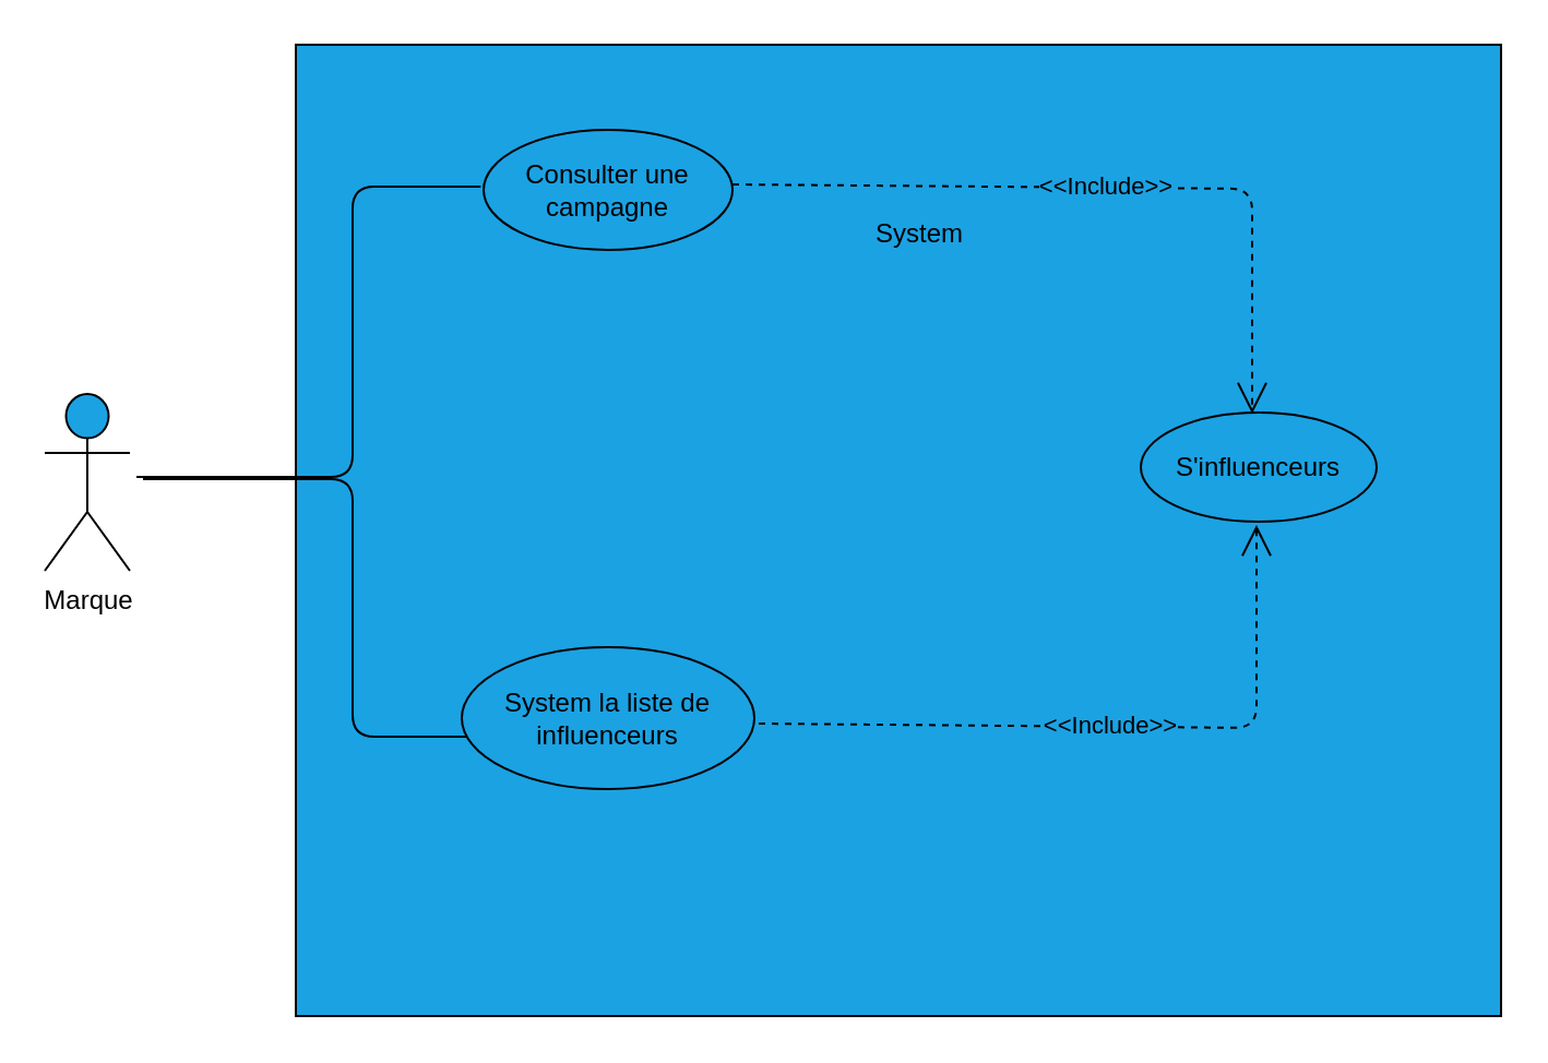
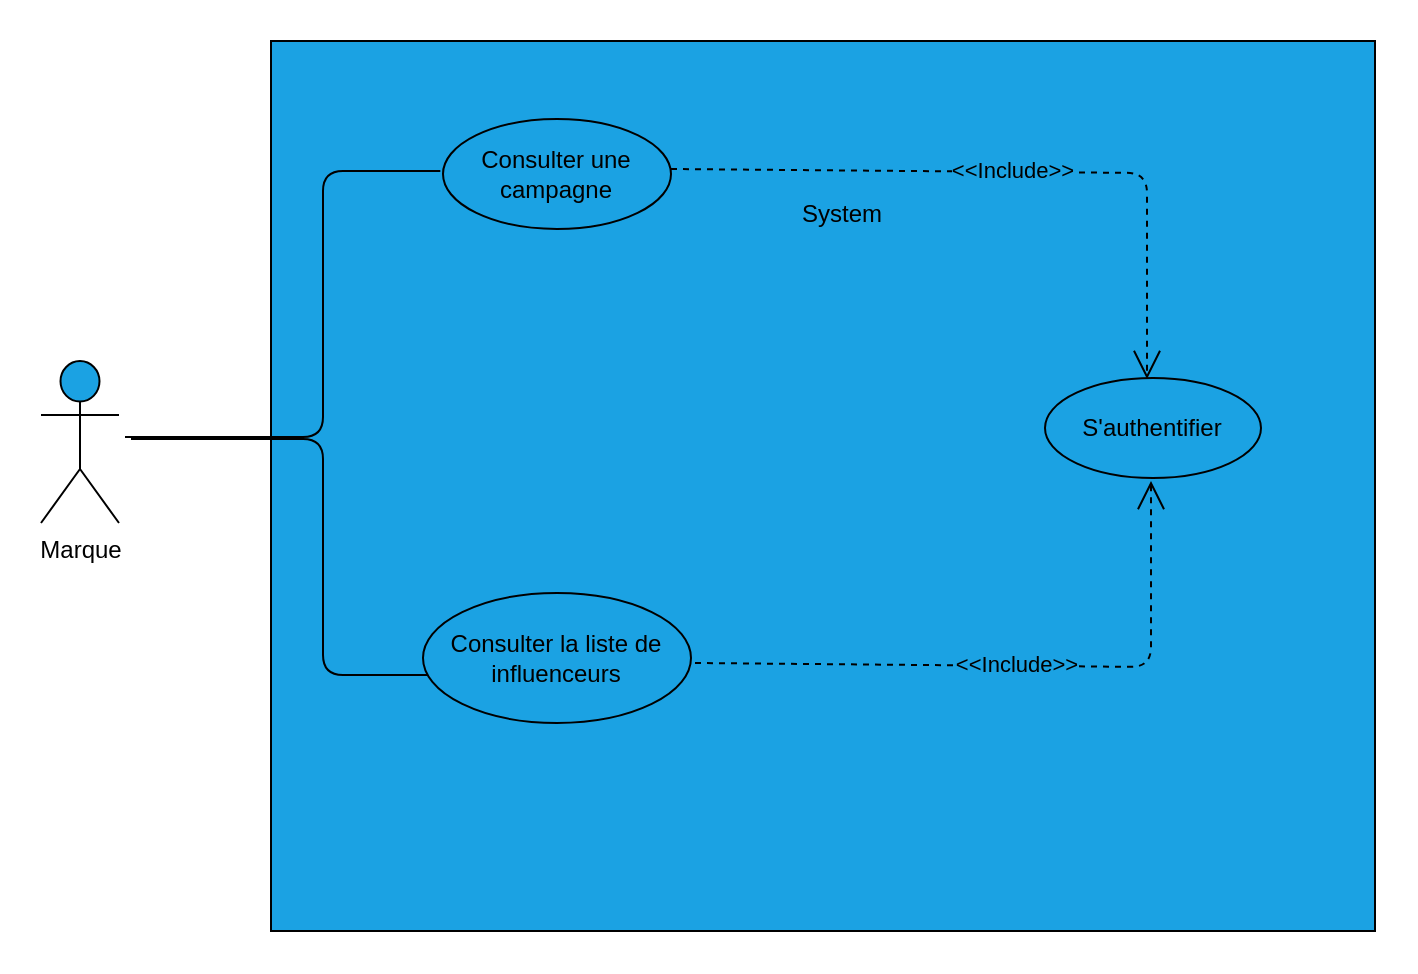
  <mxCell id="0" />
  <mxCell id="1" parent="0" />
  <mxCell id="2" value="Marque" style="shape=umlActor;verticalLabelPosition=bottom;verticalAlign=top;html=1;outlineConnect=0;strokeColor=#000000;fillColor=#1BA2E3;fontColor=#000000;" vertex="1" parent="1"><mxGeometry x="20" y="180" width="39" height="81" as="geometry" /></mxCell>
  <mxCell id="3" value="" style="rounded=0;whiteSpace=wrap;html=1;strokeColor=#000000;fontColor=#000000;fillColor=#1BA2E3;" vertex="1" parent="1"><mxGeometry x="135" y="20" width="552" height="445" as="geometry" /></mxCell>
  <mxCell id="4" value="System" style="rounded=0;whiteSpace=wrap;html=1;strokeColor=none;fontColor=#000000;fillColor=#1BA2E3;" vertex="1" parent="1"><mxGeometry x="393" y="94" width="56" height="25" as="geometry" /></mxCell>
  <mxCell id="5" value="" style="endArrow=none;html=1;fontColor=#000000;entryX=-0.003;entryY=0.382;entryDx=0;entryDy=0;entryPerimeter=0;strokeColor=#000000;" edge="1" parent="1"><mxGeometry width="50" height="50" relative="1" as="geometry"><mxPoint x="62" y="218" as="sourcePoint" /><mxPoint x="219.658" y="85.01" as="targetPoint" /><Array as="points"><mxPoint x="161" y="218" /><mxPoint x="161" y="85" /></Array></mxGeometry></mxCell>
  <mxCell id="6" value="" style="endArrow=none;html=1;strokeColor=#000000;fontColor=#000000;" edge="1" parent="1"><mxGeometry width="50" height="50" relative="1" as="geometry"><mxPoint x="65" y="219" as="sourcePoint" /><mxPoint x="219" y="337" as="targetPoint" /><Array as="points"><mxPoint x="161" y="219" /><mxPoint x="161" y="337" /></Array></mxGeometry></mxCell>
- <mxCell id="7" value="S'influenceurs" style="ellipse;whiteSpace=wrap;html=1;strokeColor=#000000;fontColor=#000000;fillColor=#1BA2E3;" vertex="1" parent="1"><mxGeometry x="522" y="188.5" width="108" height="50" as="geometry" /></mxCell>
+ <mxCell id="7" value="S'authentifier" style="ellipse;whiteSpace=wrap;html=1;strokeColor=#000000;fontColor=#000000;fillColor=#1BA2E3;" vertex="1" parent="1"><mxGeometry x="522" y="188.5" width="108" height="50" as="geometry" /></mxCell>
  <mxCell id="8" value="Consulter une campagne" style="ellipse;whiteSpace=wrap;html=1;strokeColor=#000000;fontColor=#000000;fillColor=#1BA2E3;" vertex="1" parent="1"><mxGeometry x="221" y="59" width="114" height="55" as="geometry" /></mxCell>
- <mxCell id="9" value="System la liste de influenceurs" style="ellipse;whiteSpace=wrap;html=1;strokeColor=#000000;fontColor=#000000;fillColor=#1BA2E3;" vertex="1" parent="1"><mxGeometry x="211" y="296" width="134" height="65" as="geometry" /></mxCell>
+ <mxCell id="9" value="Consulter la liste de influenceurs" style="ellipse;whiteSpace=wrap;html=1;strokeColor=#000000;fontColor=#000000;fillColor=#1BA2E3;" vertex="1" parent="1"><mxGeometry x="211" y="296" width="134" height="65" as="geometry" /></mxCell>
  <mxCell id="10" value="&amp;lt;&amp;lt;Include&amp;gt;&amp;gt;" style="endArrow=open;endSize=12;dashed=1;html=1;strokeColor=#000000;fontColor=#000000;labelBackgroundColor=#1BA2E3;strokeWidth=1;" edge="1" parent="1"><mxGeometry width="160" relative="1" as="geometry"><mxPoint x="335" y="84" as="sourcePoint" /><mxPoint x="573" y="189" as="targetPoint" /><Array as="points"><mxPoint x="573" y="86" /></Array></mxGeometry></mxCell>
  <mxCell id="11" value="&amp;lt;&amp;lt;Include&amp;gt;&amp;gt;" style="endArrow=open;endSize=12;dashed=1;html=1;strokeColor=#000000;fontColor=#000000;labelBackgroundColor=#1BA2E3;" edge="1" parent="1"><mxGeometry width="160" relative="1" as="geometry"><mxPoint x="347" y="331" as="sourcePoint" /><mxPoint x="575" y="240" as="targetPoint" /><Array as="points"><mxPoint x="575" y="333" /></Array></mxGeometry></mxCell>
